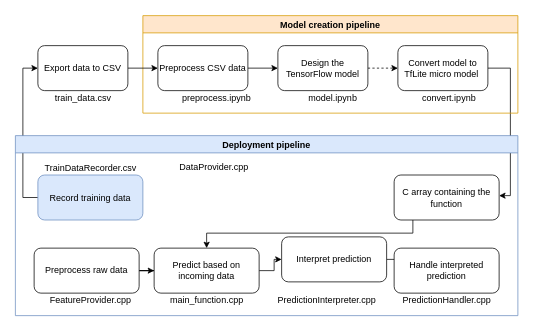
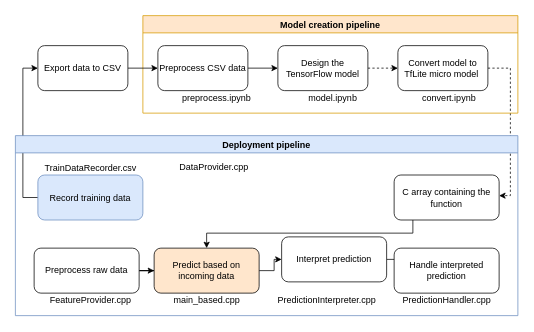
  <mxCell id="0" />
  <mxCell id="1" parent="0" />
  <mxCell id="2" value="" style="edgeStyle=orthogonalEdgeStyle;rounded=0;orthogonalLoop=1;jettySize=auto;html=1;entryX=0;entryY=0.5;entryDx=0;entryDy=0;exitX=0;exitY=0.5;exitDx=0;exitDy=0;" edge="1" parent="1" source="14" target="31"><mxGeometry relative="1" as="geometry"><mxPoint x="-210" y="180" as="sourcePoint" /><mxPoint x="-10" y="170" as="targetPoint" /><Array as="points"><mxPoint x="30" y="262" /><mxPoint x="30" y="90" /></Array></mxGeometry></mxCell>
- <mxCell id="3" style="edgeStyle=orthogonalEdgeStyle;rounded=0;orthogonalLoop=1;jettySize=auto;html=1;exitX=1;exitY=0.5;exitDx=0;exitDy=0;" parent="1" source="9" target="16" edge="1"><mxGeometry relative="1" as="geometry"><mxPoint x="140" y="180" as="targetPoint" /><Array as="points"><mxPoint x="680" y="90" /><mxPoint x="680" y="260" /></Array></mxGeometry></mxCell>
+ <mxCell id="3" style="edgeStyle=orthogonalEdgeStyle;rounded=0;orthogonalLoop=1;jettySize=auto;html=1;exitX=1;exitY=0.5;exitDx=0;exitDy=0;dashed=1;" parent="1" source="9" target="16" edge="1"><mxGeometry relative="1" as="geometry"><mxPoint x="140" y="180" as="targetPoint" /><Array as="points"><mxPoint x="680" y="90" /><mxPoint x="680" y="260" /></Array></mxGeometry></mxCell>
  <mxCell id="4" value="Model creation pipeline" style="swimlane;fillColor=#ffe6cc;strokeColor=#d79b00;" parent="1" vertex="1"><mxGeometry x="190" y="20" width="500" height="130" as="geometry" /></mxCell>
  <mxCell id="5" value="" style="edgeStyle=orthogonalEdgeStyle;rounded=0;orthogonalLoop=1;jettySize=auto;html=1;" parent="4" source="6" target="8" edge="1"><mxGeometry relative="1" as="geometry" /></mxCell>
  <mxCell id="6" value="Preprocess CSV data" style="rounded=1;whiteSpace=wrap;html=1;" parent="4" vertex="1"><mxGeometry x="20" y="40" width="120" height="60" as="geometry" /></mxCell>
  <mxCell id="7" value="" style="edgeStyle=orthogonalEdgeStyle;rounded=0;orthogonalLoop=1;jettySize=auto;html=1;dashed=1;" parent="4" source="8" target="9" edge="1"><mxGeometry relative="1" as="geometry" /></mxCell>
  <mxCell id="8" value="Design the TensorFlow model" style="rounded=1;whiteSpace=wrap;html=1;" parent="4" vertex="1"><mxGeometry x="180" y="40" width="120" height="60" as="geometry" /></mxCell>
  <mxCell id="9" value="Convert model to TfLite micro model&amp;nbsp;" style="rounded=1;whiteSpace=wrap;html=1;" parent="4" vertex="1"><mxGeometry x="340" y="40" width="120" height="60" as="geometry" /></mxCell>
  <mxCell id="10" value="preprocess.ipynb" style="text;html=1;align=center;verticalAlign=middle;resizable=0;points=[];autosize=1;strokeColor=none;fillColor=none;" parent="4" vertex="1"><mxGeometry x="42.5" y="100" width="110" height="20" as="geometry" /></mxCell>
  <mxCell id="11" value="model.ipynb" style="text;html=1;align=center;verticalAlign=middle;resizable=0;points=[];autosize=1;strokeColor=none;fillColor=none;" parent="4" vertex="1"><mxGeometry x="212.5" y="100" width="80" height="20" as="geometry" /></mxCell>
  <mxCell id="12" value="convert.ipynb" style="text;html=1;align=center;verticalAlign=middle;resizable=0;points=[];autosize=1;strokeColor=none;fillColor=none;" parent="4" vertex="1"><mxGeometry x="362.5" y="100" width="90" height="20" as="geometry" /></mxCell>
  <mxCell id="13" value="Deployment pipeline" style="swimlane;fillColor=#dae8fc;strokeColor=#6c8ebf;" parent="1" vertex="1"><mxGeometry x="20" y="180" width="670" height="240" as="geometry" /></mxCell>
  <mxCell id="14" value="Record training data" style="rounded=1;whiteSpace=wrap;html=1;fillColor=#dae8fc;strokeColor=#6c8ebf;" parent="13" vertex="1"><mxGeometry x="30" y="52.5" width="140" height="60" as="geometry" /></mxCell>
  <mxCell id="15" value="" style="edgeStyle=orthogonalEdgeStyle;rounded=0;orthogonalLoop=1;jettySize=auto;html=1;" parent="13" source="16" target="20" edge="1"><mxGeometry relative="1" as="geometry"><Array as="points"><mxPoint x="530" y="130" /><mxPoint x="255" y="130" /></Array></mxGeometry></mxCell>
  <mxCell id="16" value="C array containing the function" style="rounded=1;whiteSpace=wrap;html=1;" parent="13" vertex="1"><mxGeometry x="505" y="52.5" width="140" height="60" as="geometry" /></mxCell>
  <mxCell id="17" value="" style="edgeStyle=orthogonalEdgeStyle;rounded=0;orthogonalLoop=1;jettySize=auto;html=1;" parent="13" source="18" target="20" edge="1"><mxGeometry relative="1" as="geometry" /></mxCell>
  <mxCell id="18" value="Preprocess raw data" style="rounded=1;whiteSpace=wrap;html=1;" parent="13" vertex="1"><mxGeometry x="25" y="150" width="140" height="60" as="geometry" /></mxCell>
  <mxCell id="19" value="" style="edgeStyle=orthogonalEdgeStyle;rounded=0;orthogonalLoop=1;jettySize=auto;html=1;" parent="13" source="20" target="22" edge="1"><mxGeometry relative="1" as="geometry" /></mxCell>
- <mxCell id="20" value="Predict based on incoming data" style="rounded=1;whiteSpace=wrap;html=1;" parent="13" vertex="1"><mxGeometry x="185" y="150" width="140" height="60" as="geometry" /></mxCell>
+ <mxCell id="20" value="Predict based on incoming data" style="rounded=1;whiteSpace=wrap;html=1;fillColor=#ffe6cc;" parent="13" vertex="1"><mxGeometry x="185" y="150" width="140" height="60" as="geometry" /></mxCell>
  <mxCell id="21" value="" style="edgeStyle=orthogonalEdgeStyle;rounded=0;orthogonalLoop=1;jettySize=auto;html=1;" parent="13" source="22" target="23" edge="1"><mxGeometry relative="1" as="geometry" /></mxCell>
  <mxCell id="22" value="Interpret prediction" style="rounded=1;whiteSpace=wrap;html=1;" parent="13" vertex="1"><mxGeometry x="355" y="135" width="140" height="60" as="geometry" /></mxCell>
  <mxCell id="23" value="Handle interpreted prediction" style="rounded=1;whiteSpace=wrap;html=1;" parent="13" vertex="1"><mxGeometry x="505" y="150" width="140" height="60" as="geometry" /></mxCell>
  <mxCell id="24" value="DataProvider.cpp" style="text;html=1;strokeColor=none;fillColor=none;align=center;verticalAlign=middle;whiteSpace=wrap;rounded=0;" parent="13" vertex="1"><mxGeometry x="235" y="34.37" width="60" height="16.25" as="geometry" /></mxCell>
  <mxCell id="25" value="FeatureProvider.cpp" style="text;html=1;align=center;verticalAlign=middle;resizable=0;points=[];autosize=1;strokeColor=none;fillColor=none;" parent="13" vertex="1"><mxGeometry x="40" y="210" width="120" height="20" as="geometry" /></mxCell>
- <mxCell id="26" value="main_function.cpp" style="text;html=1;align=center;verticalAlign=middle;resizable=0;points=[];autosize=1;strokeColor=none;fillColor=none;" parent="13" vertex="1"><mxGeometry x="200" y="210" width="110" height="20" as="geometry" /></mxCell>
+ <mxCell id="26" value="main_based.cpp" style="text;html=1;align=center;verticalAlign=middle;resizable=0;points=[];autosize=1;strokeColor=none;fillColor=none;" parent="13" vertex="1"><mxGeometry x="200" y="210" width="110" height="20" as="geometry" /></mxCell>
  <mxCell id="27" value="TrainDataRecorder.csv" style="text;html=1;align=center;verticalAlign=middle;resizable=0;points=[];autosize=1;strokeColor=none;fillColor=none;" parent="13" vertex="1"><mxGeometry x="30" y="32.5" width="140" height="20" as="geometry" /></mxCell>
  <mxCell id="28" value="PredictionInterpreter.cpp" style="text;html=1;align=center;verticalAlign=middle;resizable=0;points=[];autosize=1;strokeColor=none;fillColor=none;" parent="13" vertex="1"><mxGeometry x="340" y="210" width="150" height="20" as="geometry" /></mxCell>
  <mxCell id="29" value="PredictionHandler.cpp" style="text;html=1;align=center;verticalAlign=middle;resizable=0;points=[];autosize=1;strokeColor=none;fillColor=none;" parent="13" vertex="1"><mxGeometry x="510" y="210" width="130" height="20" as="geometry" /></mxCell>
  <mxCell id="30" value="" style="edgeStyle=orthogonalEdgeStyle;rounded=0;orthogonalLoop=1;jettySize=auto;html=1;entryX=0;entryY=0.5;entryDx=0;entryDy=0;" edge="1" parent="1" source="31" target="6"><mxGeometry relative="1" as="geometry" /></mxCell>
  <mxCell id="31" value="Export data to CSV" style="rounded=1;whiteSpace=wrap;html=1;" parent="1" vertex="1"><mxGeometry x="50" y="60" width="120" height="60" as="geometry" /></mxCell>
- <mxCell id="32" value="train_data.csv" style="text;html=1;align=center;verticalAlign=middle;resizable=0;points=[];autosize=1;strokeColor=none;fillColor=none;" parent="1" vertex="1"><mxGeometry x="65" y="120" width="90" height="20" as="geometry" /></mxCell>
